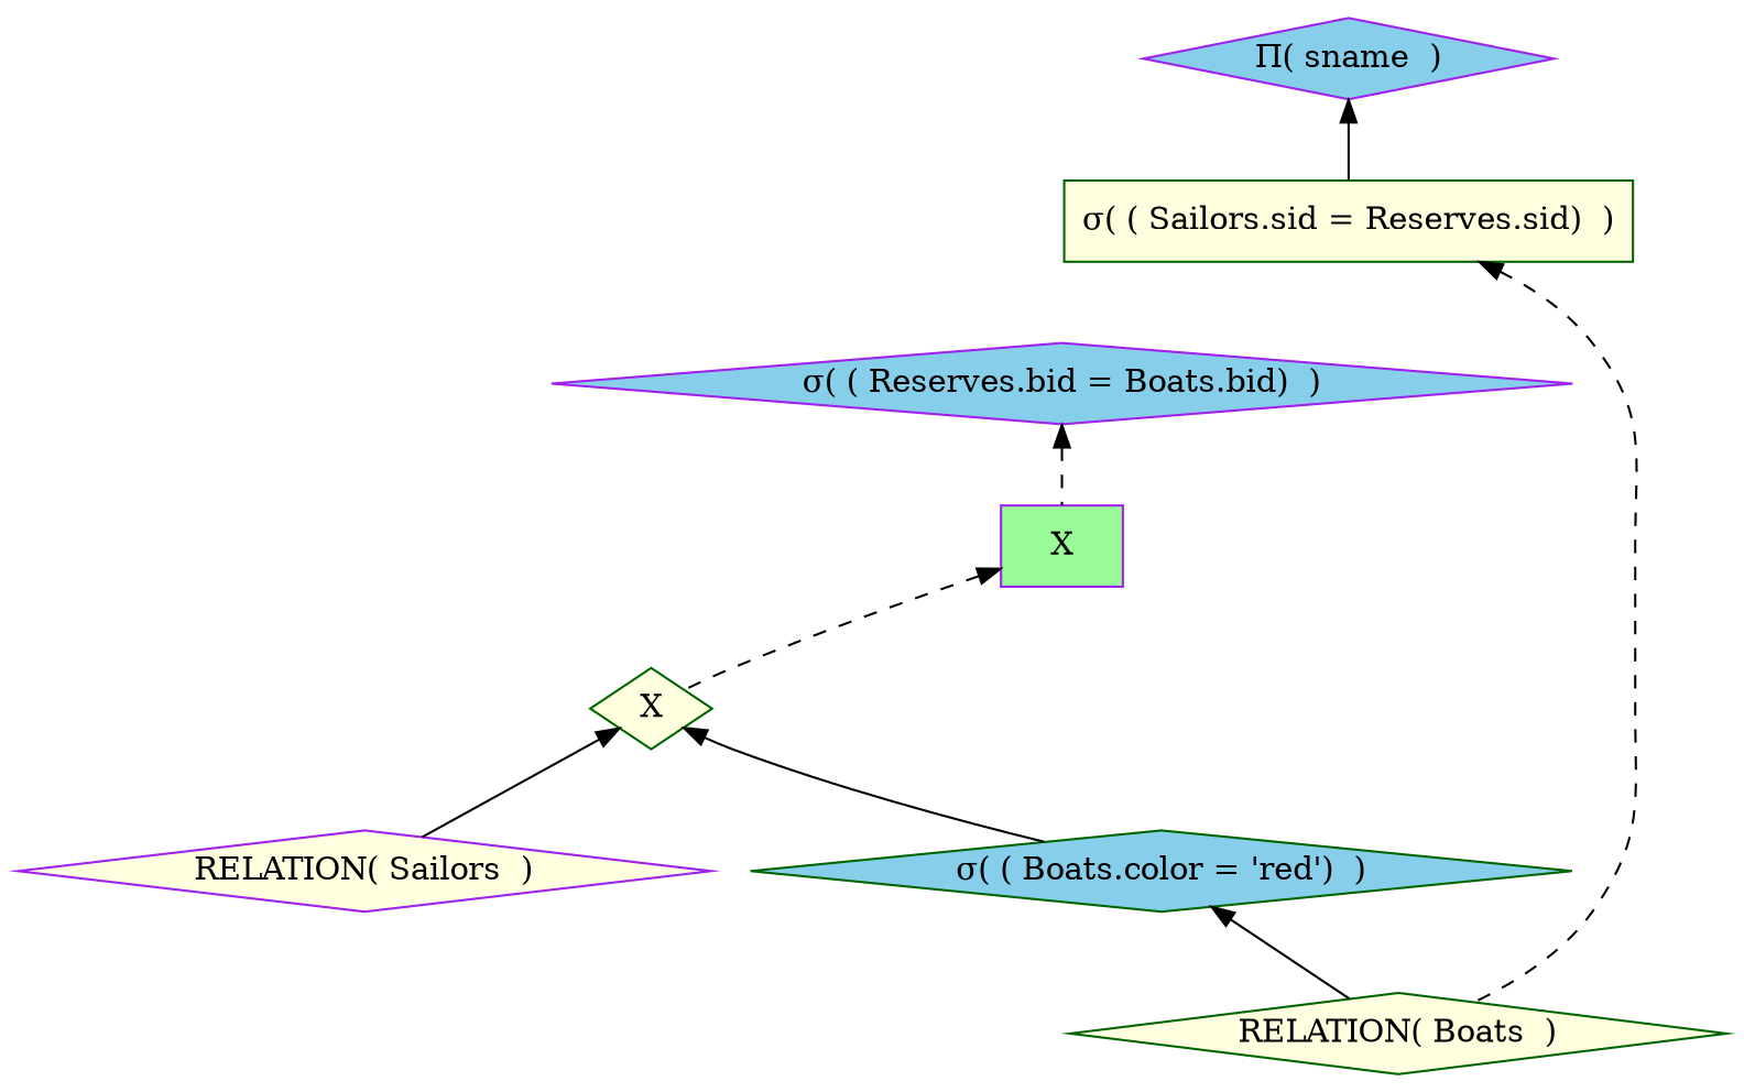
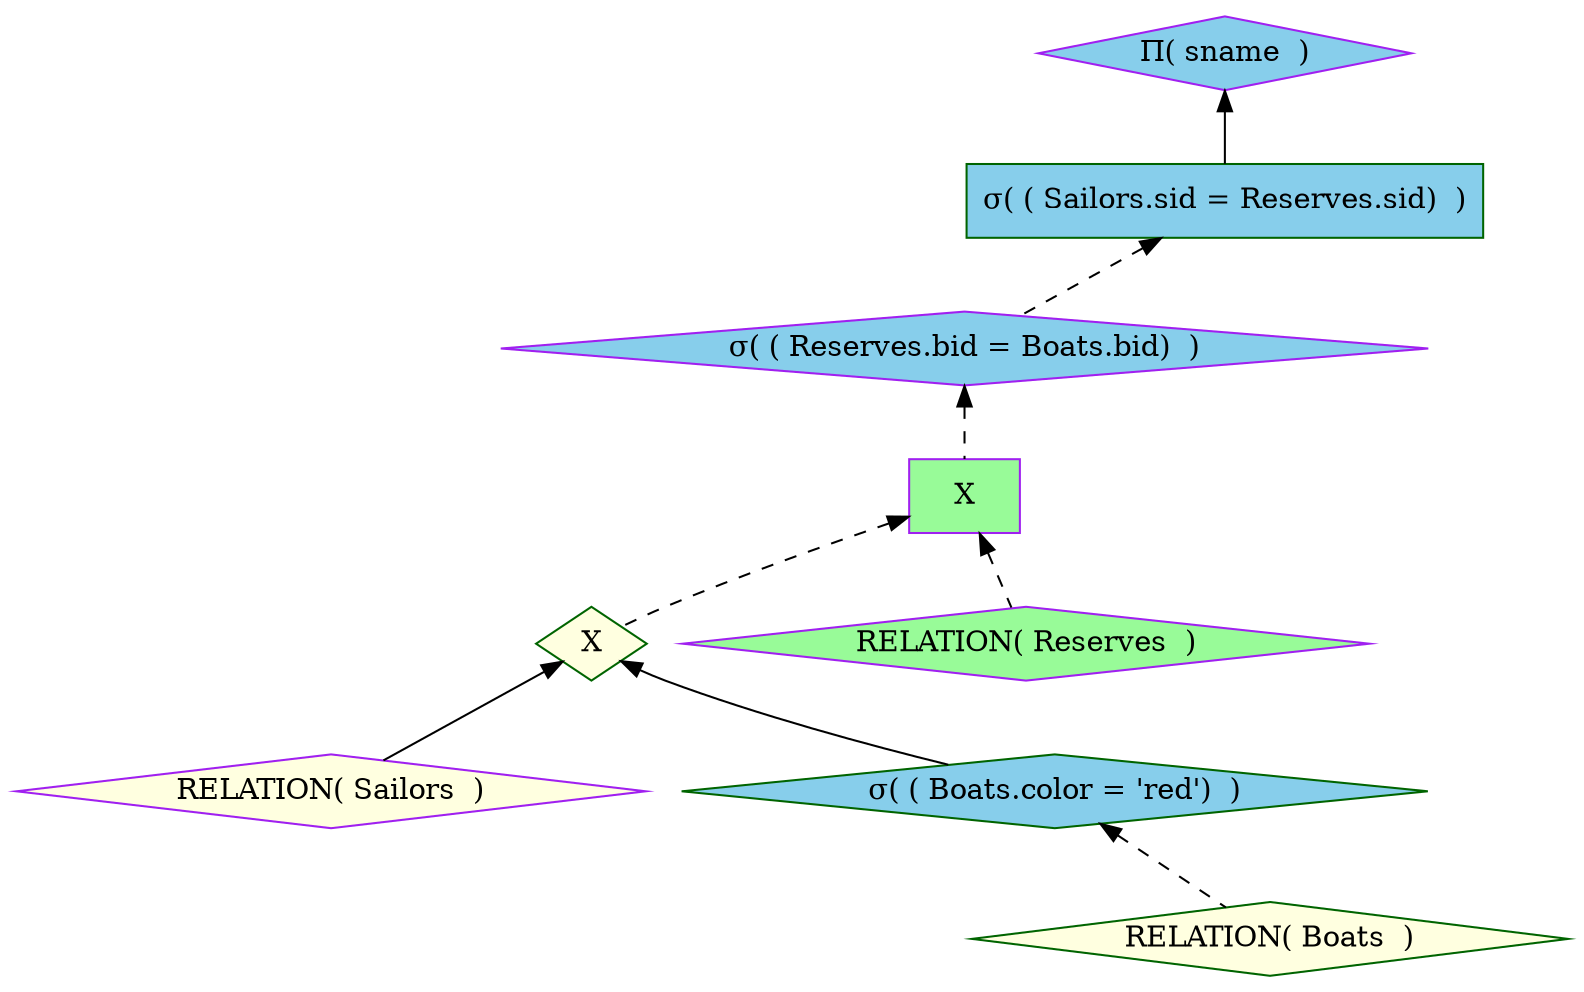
  digraph {
    node [color=purple fillcolor=skyblue shape=diamond style=filled]
    edge [dir=back style=dashed]
    n1 [label="&#928;( sname  )"]
-   n2 [color=darkgreen fillcolor=lightyellow label="&#963;( ( Sailors.sid = Reserves.sid)  )" shape=box]
+   n2 [color=darkgreen label="&#963;( ( Sailors.sid = Reserves.sid)  )" shape=box]
    n3 [label="&#963;( ( Reserves.bid = Boats.bid)  )"]
    n4 [fillcolor=palegreen label=X shape=box]
    n5 [color=darkgreen fillcolor=lightyellow label=X]
+   n6 [fillcolor=palegreen label="RELATION( Reserves  )"]
    n7 [fillcolor=lightyellow label="RELATION( Sailors  )"]
    n8 [color=darkgreen label="&#963;( ( Boats.color = 'red')  )"]
    n9 [color=darkgreen fillcolor=lightyellow label="RELATION( Boats  )"]
    n1 -> n2 [style=solid]
-   n2 -> n9
+   n2 -> n3
    n3 -> n4
    n4 -> n5
+   n4 -> n6
    n5 -> n7 [style=solid]
    n5 -> n8 [style=solid]
-   n8 -> n9 [style=solid]
+   n8 -> n9
  }
